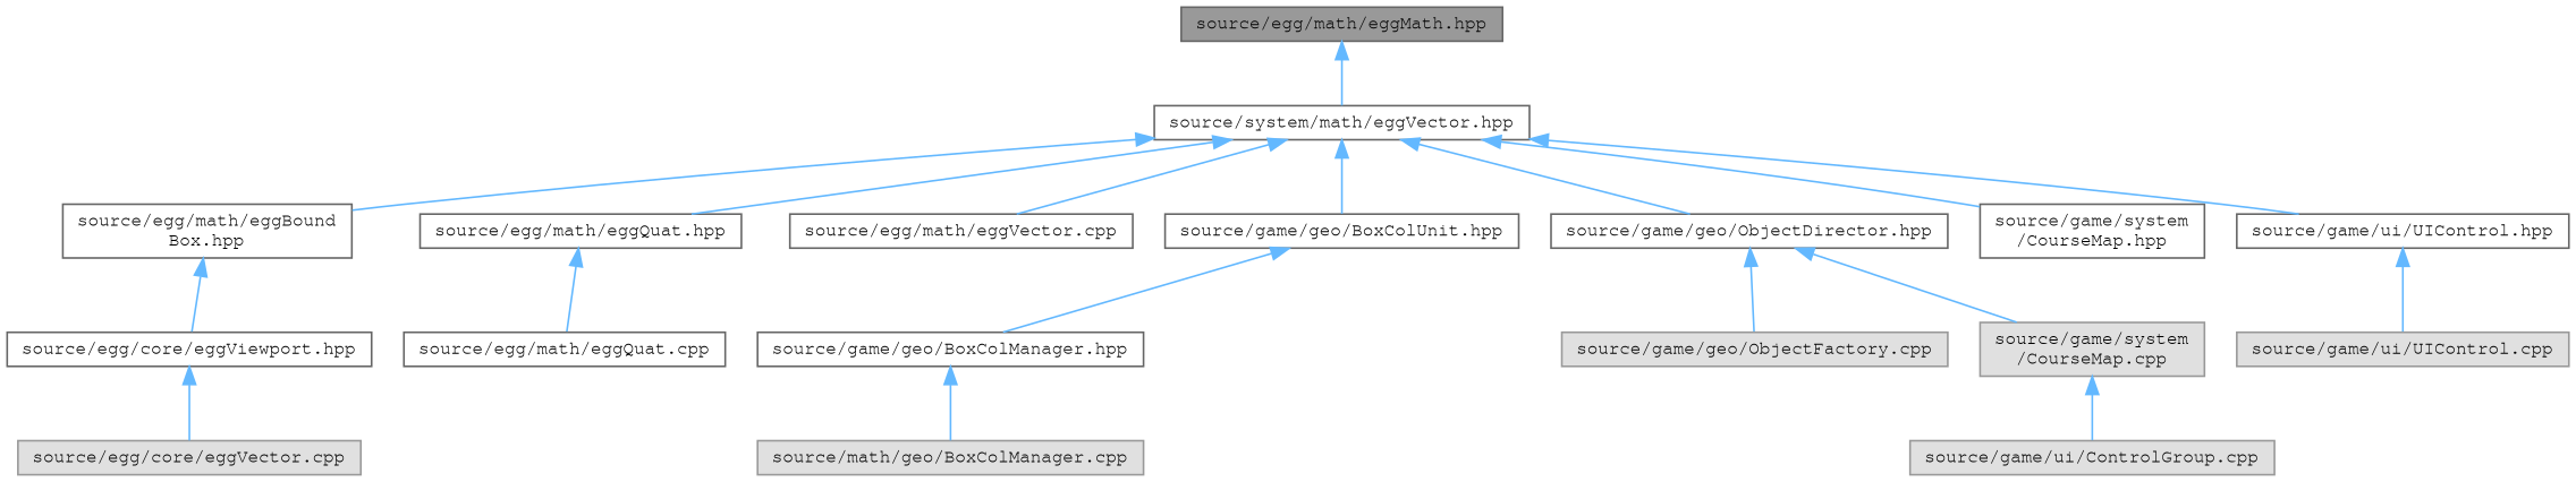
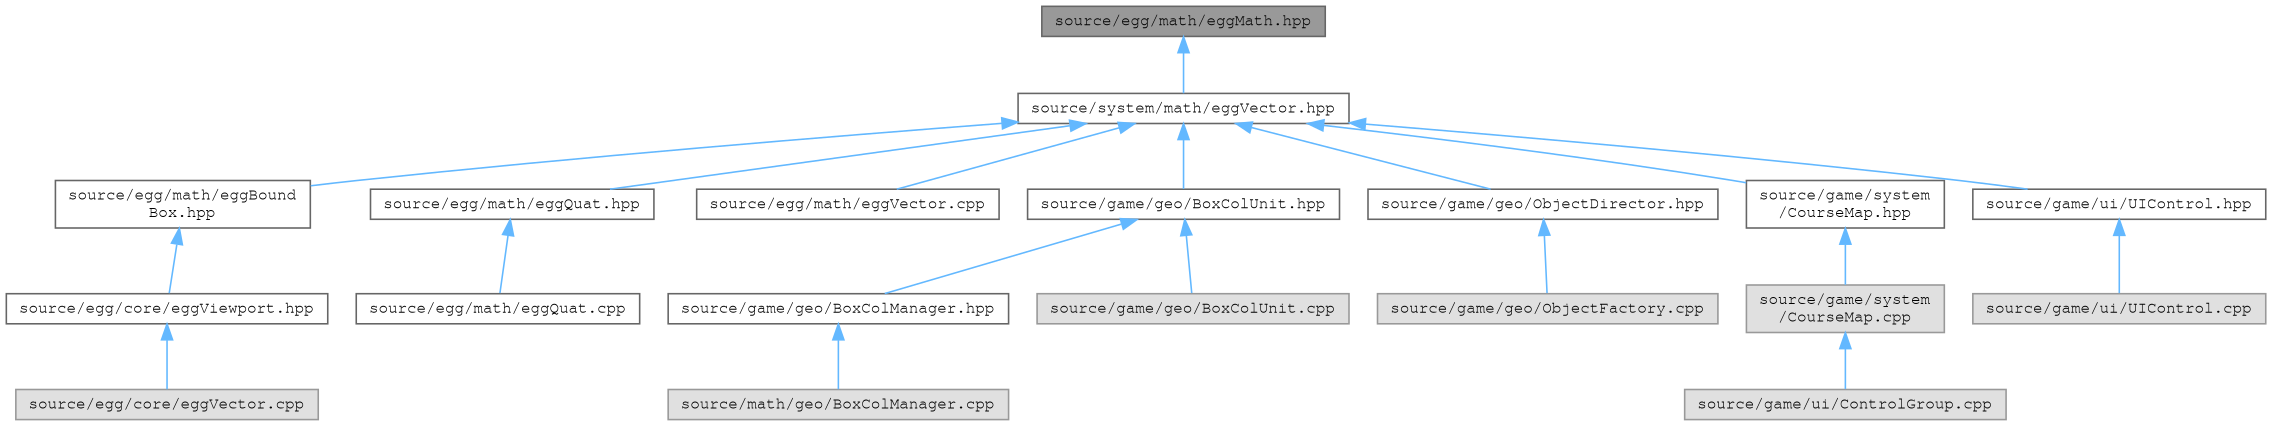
  digraph {
    node [color=grey40 fillcolor=white fontname=FreeMono fontsize=10 shape=box style=filled]
    edge [color=steelblue1 dir=back fontname=FreeMono fontsize=10 labelfontname=FreeMono labelfontsize=10 style=solid]
    n1 [color=gray40 fillcolor=grey60 fontcolor=black height=0.2 label="source/egg/math/eggMath.hpp" width=0.4]
    n2 [height=0.2 label="source/system/math/eggVector.hpp" width=0.4]
    n3 [height=0.2 label="source/egg/math/eggBound\lBox.hpp" width=0.4]
    n4 [height=0.2 label="source/egg/math/eggQuat.hpp" width=0.4]
    n5 [height=0.2 label="source/egg/math/eggVector.cpp" width=0.4]
    n6 [height=0.2 label="source/game/geo/BoxColUnit.hpp" width=0.4]
    n7 [height=0.2 label="source/game/geo/ObjectDirector.hpp" width=0.4]
    n8 [height=0.2 label="source/game/system\l/CourseMap.hpp" width=0.4]
    n9 [height=0.2 label="source/game/ui/UIControl.hpp" width=0.4]
    n10 [height=0.2 label="source/egg/core/eggViewport.hpp" width=0.4]
    n11 [height=0.2 label="source/egg/math/eggQuat.cpp" width=0.4]
    n12 [height=0.2 label="source/game/geo/BoxColManager.hpp" width=0.4]
+   n13 [color=grey60 fillcolor="#E0E0E0" height=0.2 label="source/game/geo/BoxColUnit.cpp" width=0.4]
    n14 [color=grey60 fillcolor="#E0E0E0" height=0.2 label="source/game/geo/ObjectFactory.cpp" width=0.4]
    n15 [color=grey60 fillcolor="#E0E0E0" height=0.2 label="source/game/system\l/CourseMap.cpp" width=0.4]
    n16 [color=grey60 fillcolor="#E0E0E0" height=0.2 label="source/game/ui/UIControl.cpp" width=0.4]
    n17 [color=grey60 fillcolor="#E0E0E0" height=0.2 label="source/egg/core/eggVector.cpp" width=0.4]
    n18 [color=grey60 fillcolor="#E0E0E0" height=0.2 label="source/math/geo/BoxColManager.cpp" width=0.4]
    n19 [color=grey60 fillcolor="#E0E0E0" height=0.2 label="source/game/ui/ControlGroup.cpp" width=0.4]
    n1 -> n2
    n2 -> n3
    n2 -> n4
    n2 -> n5
    n2 -> n6
    n2 -> n7
    n2 -> n8
    n2 -> n9
    n3 -> n10
    n4 -> n11
    n6 -> n12
+   n6 -> n13
    n7 -> n14
-   n7 -> n15
+   n8 -> n15
    n9 -> n16
    n10 -> n17
    n12 -> n18
    n15 -> n19
  }
